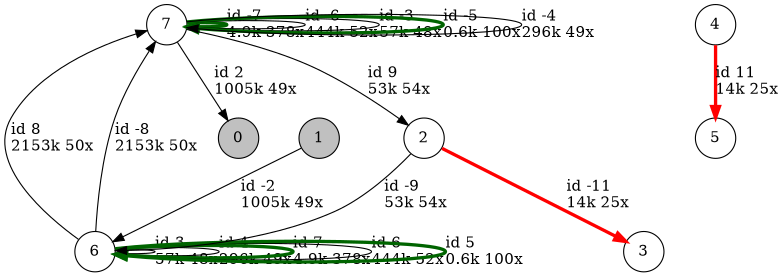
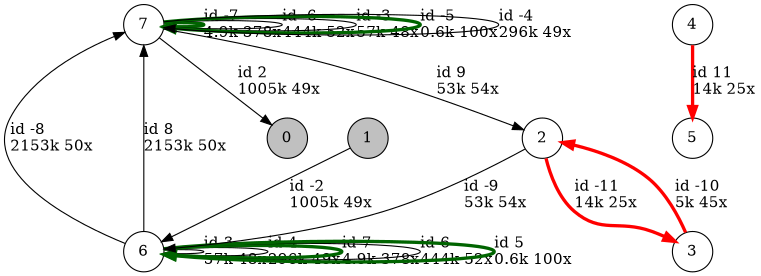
  digraph {
    nodesep=0.5
    node [shape=circle]
    edge [color=black]
    0 [fillcolor=grey height=0.3 style=filled]
    1 [fillcolor=grey height=0.3 style=filled]
    6 [height=0.3]
    7 [height=0.3]
    3 [height=0.3]
    2 [height=0.3]
    5 [height=0.3]
    4 [height=0.3]
    1 -> 6 [label="id -2\l1005k 49x"]
    6 -> 6 [label="id 3\l57k 48x"]
    6 -> 6 [label="id 4\l296k 49x"]
    6 -> 6 [color=darkgreen label="id 7\l4.9k 378x" penwidth=3]
    6 -> 6 [label="id 6\l444k 52x"]
    6 -> 6 [color=darkgreen label="id 5\l0.6k 100x" penwidth=3]
    6 -> 7 [label="id -8\l2153k 50x"]
    6 -> 7 [label="id 8\l2153k 50x"]
    7 -> 0 [label="id 2\l1005k 49x"]
    7 -> 7 [color=darkgreen label="id -7\l4.9k 378x" penwidth=3]
    7 -> 7 [label="id -6\l444k 52x"]
    7 -> 7 [label="id -3\l57k 48x"]
    7 -> 7 [color=darkgreen label="id -5\l0.6k 100x" penwidth=3]
    7 -> 7 [label="id -4\l296k 49x"]
    7 -> 2 [label="id 9\l53k 54x"]
+   3 -> 2 [color=red label="id -10\l5k 45x" penwidth=3]
    2 -> 6 [label="id -9\l53k 54x"]
    2 -> 3 [color=red label="id -11\l14k 25x" penwidth=3]
    4 -> 5 [color=red label="id 11\l14k 25x" penwidth=3]
  }
